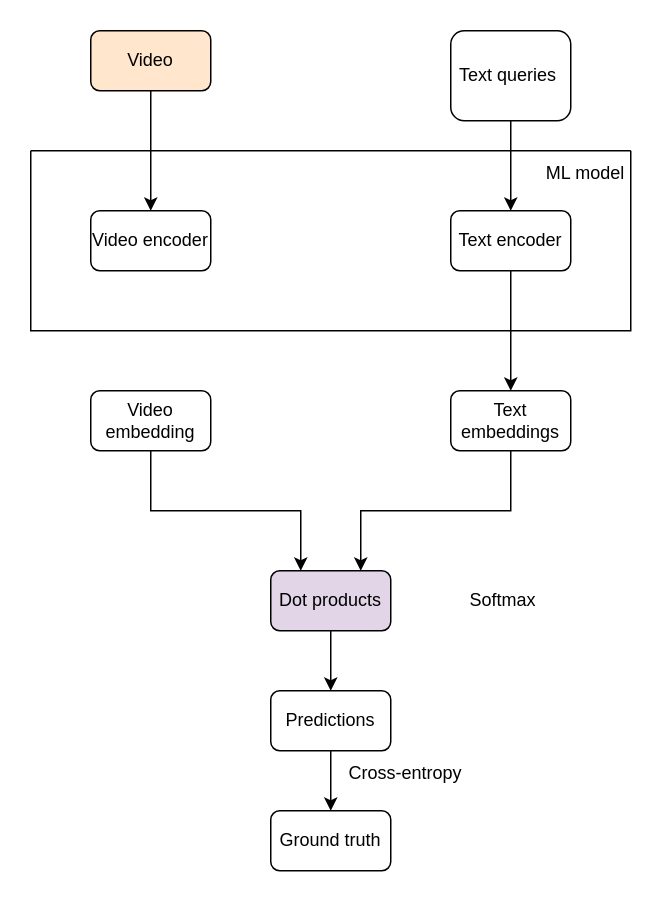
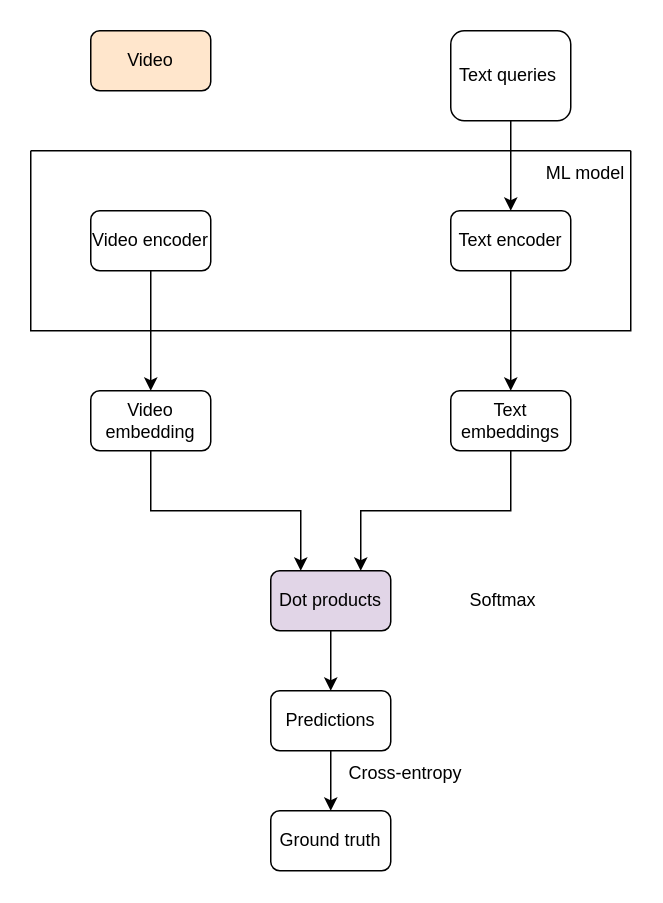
  <mxCell id="0" />
  <mxCell id="1" parent="0" />
- <mxCell id="2" style="edgeStyle=orthogonalEdgeStyle;rounded=0;orthogonalLoop=1;jettySize=auto;html=1;exitX=0.5;exitY=1;exitDx=0;exitDy=0;entryX=0.5;entryY=0;entryDx=0;entryDy=0;" parent="1" source="3" target="7" edge="1"><mxGeometry relative="1" as="geometry" /></mxCell>
  <mxCell id="3" value="Video" style="rounded=1;whiteSpace=wrap;html=1;fillColor=#ffe6cc;" parent="1" vertex="1"><mxGeometry x="60" y="20" width="80" height="40" as="geometry" /></mxCell>
  <mxCell id="4" style="edgeStyle=orthogonalEdgeStyle;rounded=0;orthogonalLoop=1;jettySize=auto;html=1;exitX=0.5;exitY=1;exitDx=0;exitDy=0;entryX=0.5;entryY=0;entryDx=0;entryDy=0;" parent="1" source="5" target="8" edge="1"><mxGeometry relative="1" as="geometry" /></mxCell>
  <mxCell id="5" value="Text queries&amp;nbsp;" style="rounded=1;whiteSpace=wrap;html=1;" parent="1" vertex="1"><mxGeometry x="300" y="20" width="80" height="60" as="geometry" /></mxCell>
  <mxCell id="6" value="" style="swimlane;startSize=0;" parent="1" vertex="1"><mxGeometry x="20" y="100" width="400" height="120" as="geometry" /></mxCell>
  <mxCell id="7" value="Video encoder" style="rounded=1;whiteSpace=wrap;html=1;" parent="6" vertex="1"><mxGeometry x="40" y="40" width="80" height="40" as="geometry" /></mxCell>
  <mxCell id="8" value="Text encoder" style="rounded=1;whiteSpace=wrap;html=1;" parent="6" vertex="1"><mxGeometry x="280" y="40" width="80" height="40" as="geometry" /></mxCell>
  <mxCell id="9" value="ML model" style="text;html=1;strokeColor=none;fillColor=none;align=center;verticalAlign=middle;whiteSpace=wrap;rounded=0;" parent="6" vertex="1"><mxGeometry x="340" width="60" height="30" as="geometry" /></mxCell>
  <mxCell id="10" style="edgeStyle=orthogonalEdgeStyle;rounded=0;orthogonalLoop=1;jettySize=auto;html=1;exitX=0.5;exitY=1;exitDx=0;exitDy=0;entryX=0.25;entryY=0;entryDx=0;entryDy=0;" parent="1" source="11" target="15" edge="1"><mxGeometry relative="1" as="geometry" /></mxCell>
  <mxCell id="11" value="Video embedding" style="rounded=1;whiteSpace=wrap;html=1;" parent="1" vertex="1"><mxGeometry x="60" y="260" width="80" height="40" as="geometry" /></mxCell>
  <mxCell id="12" style="edgeStyle=orthogonalEdgeStyle;rounded=0;orthogonalLoop=1;jettySize=auto;html=1;exitX=0.5;exitY=1;exitDx=0;exitDy=0;entryX=0.75;entryY=0;entryDx=0;entryDy=0;" parent="1" source="13" target="15" edge="1"><mxGeometry relative="1" as="geometry" /></mxCell>
  <mxCell id="13" value="Text embeddings" style="rounded=1;whiteSpace=wrap;html=1;" parent="1" vertex="1"><mxGeometry x="300" y="260" width="80" height="40" as="geometry" /></mxCell>
  <mxCell id="14" style="edgeStyle=orthogonalEdgeStyle;rounded=0;orthogonalLoop=1;jettySize=auto;html=1;exitX=0.5;exitY=1;exitDx=0;exitDy=0;entryX=0.5;entryY=0;entryDx=0;entryDy=0;" parent="1" source="15" target="17" edge="1"><mxGeometry relative="1" as="geometry" /></mxCell>
  <mxCell id="15" value="Dot products" style="rounded=1;whiteSpace=wrap;html=1;fillColor=#e1d5e7;" parent="1" vertex="1"><mxGeometry x="180" y="380" width="80" height="40" as="geometry" /></mxCell>
  <mxCell id="16" style="edgeStyle=orthogonalEdgeStyle;rounded=0;orthogonalLoop=1;jettySize=auto;html=1;exitX=0.5;exitY=1;exitDx=0;exitDy=0;entryX=0.5;entryY=0;entryDx=0;entryDy=0;" parent="1" source="17" target="18" edge="1"><mxGeometry relative="1" as="geometry" /></mxCell>
  <mxCell id="17" value="Predictions" style="rounded=1;whiteSpace=wrap;html=1;" parent="1" vertex="1"><mxGeometry x="180" y="460" width="80" height="40" as="geometry" /></mxCell>
  <mxCell id="18" value="Ground truth" style="rounded=1;whiteSpace=wrap;html=1;" parent="1" vertex="1"><mxGeometry x="180" y="540" width="80" height="40" as="geometry" /></mxCell>
+ <mxCell id="19" style="edgeStyle=orthogonalEdgeStyle;rounded=0;orthogonalLoop=1;jettySize=auto;html=1;exitX=0.5;exitY=1;exitDx=0;exitDy=0;entryX=0.5;entryY=0;entryDx=0;entryDy=0;" parent="1" source="7" target="11" edge="1"><mxGeometry relative="1" as="geometry" /></mxCell>
  <mxCell id="20" style="edgeStyle=orthogonalEdgeStyle;rounded=0;orthogonalLoop=1;jettySize=auto;html=1;exitX=0.5;exitY=1;exitDx=0;exitDy=0;entryX=0.5;entryY=0;entryDx=0;entryDy=0;" parent="1" source="8" target="13" edge="1"><mxGeometry relative="1" as="geometry" /></mxCell>
  <mxCell id="21" value="Softmax" style="text;html=1;strokeColor=none;fillColor=none;align=center;verticalAlign=middle;whiteSpace=wrap;rounded=0;" parent="1" vertex="1"><mxGeometry x="285" y="385" width="100" height="30" as="geometry" /></mxCell>
  <mxCell id="22" value="Cross-entropy" style="text;html=1;strokeColor=none;fillColor=none;align=center;verticalAlign=middle;whiteSpace=wrap;rounded=0;" parent="1" vertex="1"><mxGeometry x="220" y="500" width="100" height="30" as="geometry" /></mxCell>
